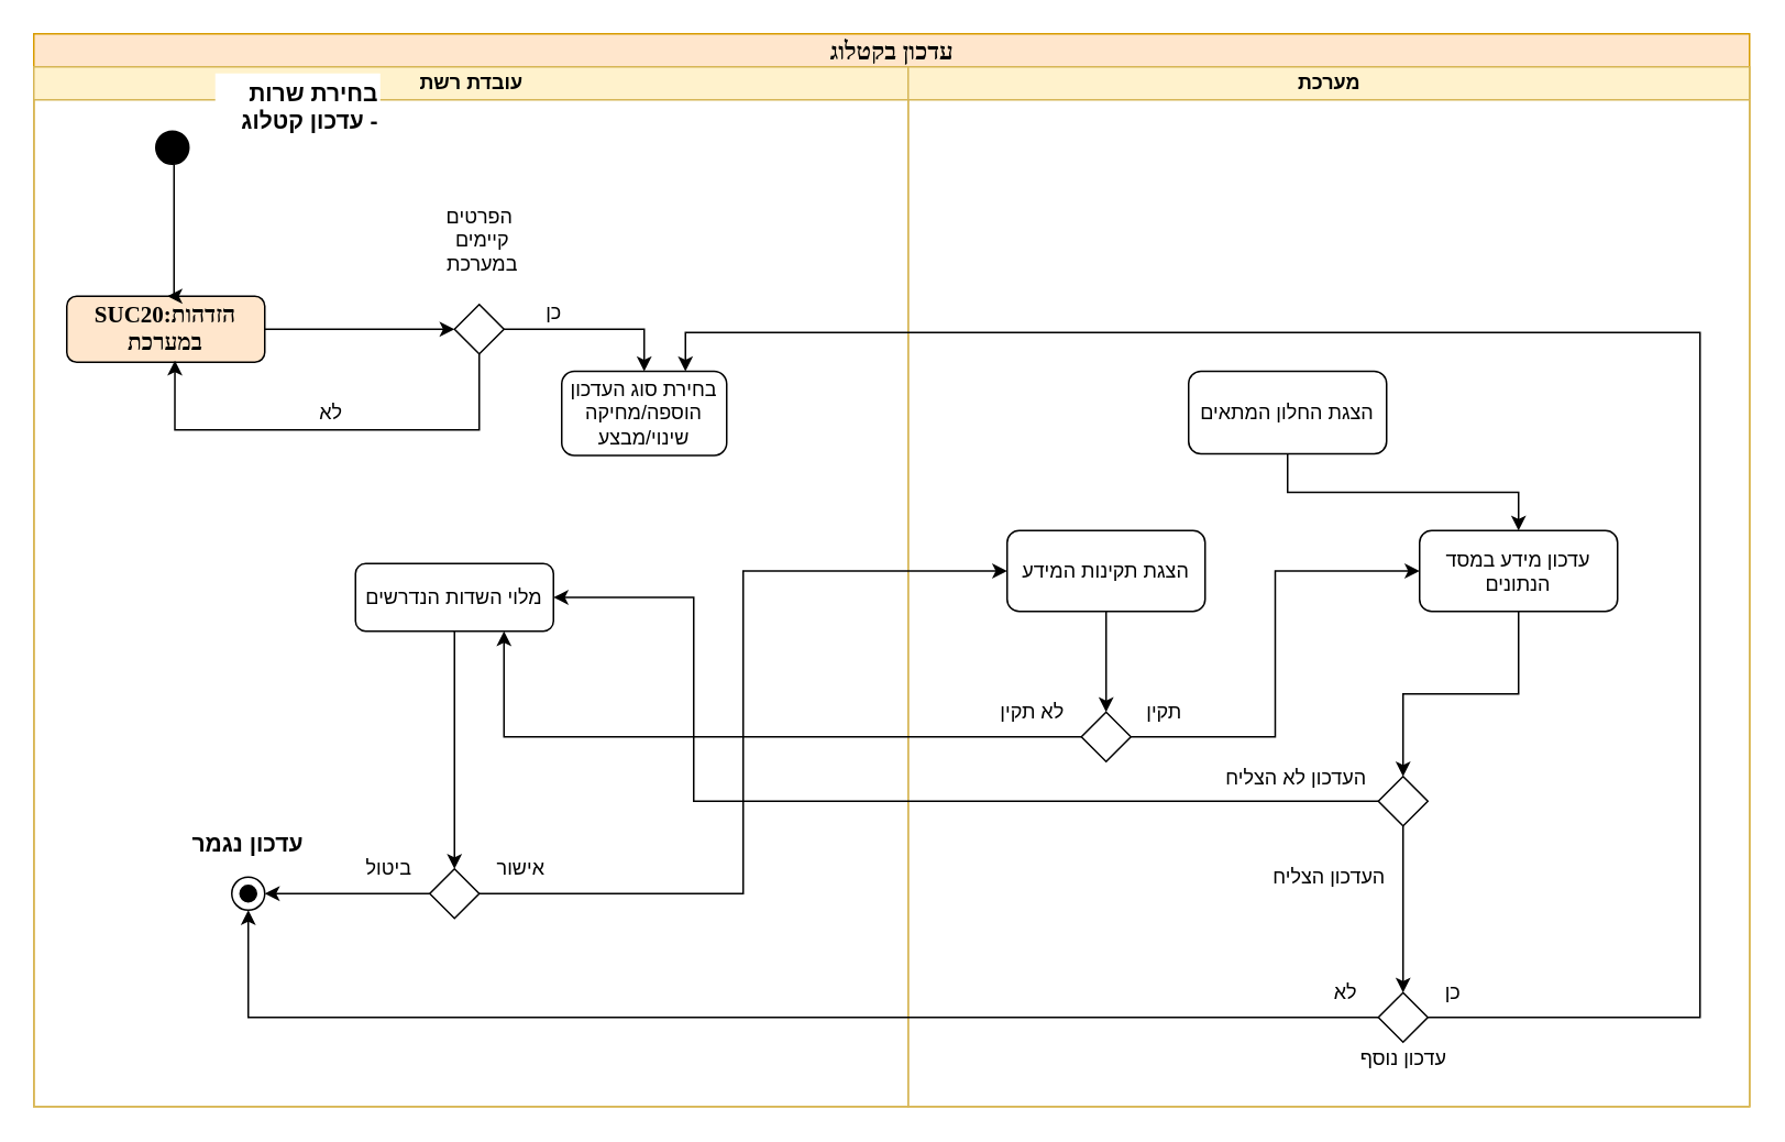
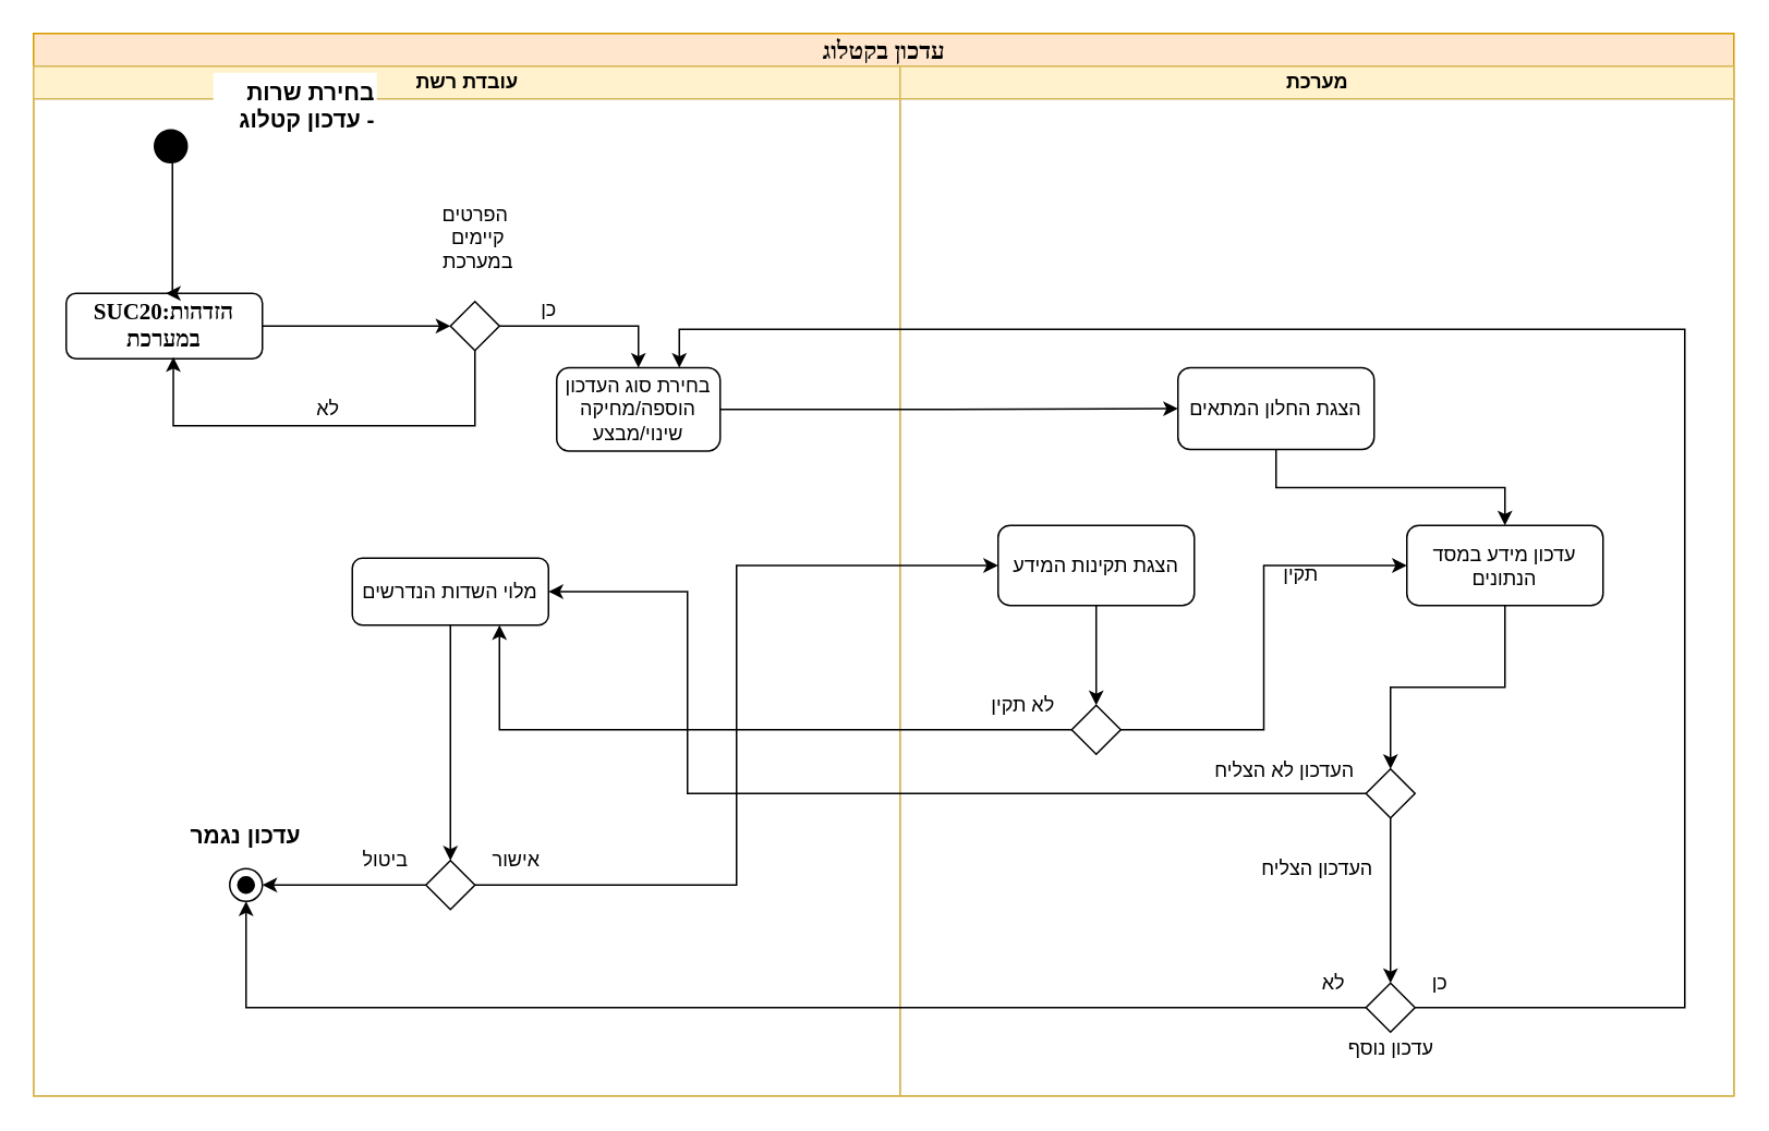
  <mxCell id="0" />
  <mxCell id="1" parent="0" />
  <mxCell id="2" value="&lt;span style=&quot;font-size: 15px&quot;&gt;עדכון בקטלוג&lt;/span&gt;" style="swimlane;html=1;childLayout=stackLayout;startSize=20;rounded=0;shadow=0;labelBackgroundColor=none;strokeWidth=1;fontFamily=Verdana;fontSize=8;align=center;fillColor=#ffe6cc;strokeColor=#d79b00;" parent="1" vertex="1"><mxGeometry x="20" y="20" width="1040" height="650" as="geometry" /></mxCell>
  <mxCell id="3" value="עובדת רשת" style="swimlane;html=1;startSize=20;fillColor=#fff2cc;strokeColor=#d6b656;" parent="2" vertex="1"><mxGeometry y="20" width="530" height="630" as="geometry" /></mxCell>
  <mxCell id="4" style="edgeStyle=orthogonalEdgeStyle;rounded=0;orthogonalLoop=1;jettySize=auto;html=1;exitX=1;exitY=0.5;exitDx=0;exitDy=0;entryX=0;entryY=0.5;entryDx=0;entryDy=0;" parent="3" source="5" target="13" edge="1"><mxGeometry relative="1" as="geometry" /></mxCell>
- <mxCell id="5" value="&lt;font style=&quot;font-size: 14px&quot;&gt;&lt;b&gt;SUC20:הזדהות במערכת&lt;/b&gt;&lt;/font&gt;" style="rounded=1;whiteSpace=wrap;html=1;shadow=0;labelBackgroundColor=none;strokeWidth=1;fontFamily=Verdana;fontSize=8;align=center;fillColor=#ffe6cc;" parent="3" vertex="1"><mxGeometry x="20" y="139" width="120" height="40" as="geometry" /></mxCell>
+ <mxCell id="5" value="&lt;font style=&quot;font-size: 14px&quot;&gt;&lt;b&gt;SUC20:הזדהות במערכת&lt;/b&gt;&lt;/font&gt;" style="rounded=1;whiteSpace=wrap;html=1;shadow=0;labelBackgroundColor=none;strokeWidth=1;fontFamily=Verdana;fontSize=8;align=center;" parent="3" vertex="1"><mxGeometry x="20" y="139" width="120" height="40" as="geometry" /></mxCell>
  <mxCell id="6" value="&lt;b&gt;בחירת שרות&lt;br&gt;עדכון קטלוג -&lt;/b&gt;" style="text;html=1;align=right;verticalAlign=middle;resizable=0;points=[];autosize=1;strokeColor=none;fillColor=default;fontSize=14;" parent="3" vertex="1"><mxGeometry x="110" y="4" width="100" height="40" as="geometry" /></mxCell>
  <mxCell id="7" style="edgeStyle=orthogonalEdgeStyle;rounded=0;orthogonalLoop=1;jettySize=auto;html=1;entryX=0.5;entryY=0;entryDx=0;entryDy=0;fontSize=14;" parent="3" edge="1"><mxGeometry relative="1" as="geometry"><mxPoint x="85" y="59" as="sourcePoint" /><mxPoint x="81" y="139" as="targetPoint" /><Array as="points"><mxPoint x="85" y="139" /></Array></mxGeometry></mxCell>
  <mxCell id="8" value="" style="ellipse;whiteSpace=wrap;html=1;aspect=fixed;fontSize=14;fillColor=#000000;strokeColor=#000000;" parent="3" vertex="1"><mxGeometry x="74" y="39" width="20" height="20" as="geometry" /></mxCell>
  <mxCell id="9" value="" style="ellipse;whiteSpace=wrap;html=1;aspect=fixed;fontSize=14;strokeColor=#000000;fillColor=none;" parent="3" vertex="1"><mxGeometry x="120" y="491" width="20" height="20" as="geometry" /></mxCell>
  <mxCell id="10" value="" style="ellipse;whiteSpace=wrap;html=1;aspect=fixed;fontSize=14;strokeColor=#000000;fillColor=#000000;" parent="3" vertex="1"><mxGeometry x="125" y="496" width="10" height="10" as="geometry" /></mxCell>
  <mxCell id="11" value="&lt;b&gt;עדכון נגמר&lt;/b&gt;" style="text;html=1;strokeColor=none;fillColor=none;align=center;verticalAlign=middle;whiteSpace=wrap;rounded=0;fontSize=14;" parent="3" vertex="1"><mxGeometry x="90" y="456" width="80" height="30" as="geometry" /></mxCell>
  <mxCell id="12" style="edgeStyle=orthogonalEdgeStyle;rounded=0;orthogonalLoop=1;jettySize=auto;html=1;exitX=0.5;exitY=1;exitDx=0;exitDy=0;entryX=0.546;entryY=0.975;entryDx=0;entryDy=0;entryPerimeter=0;" parent="3" source="13" target="5" edge="1"><mxGeometry relative="1" as="geometry"><Array as="points"><mxPoint x="270" y="220" /><mxPoint x="86" y="220" /></Array></mxGeometry></mxCell>
  <mxCell id="13" value="" style="rhombus;whiteSpace=wrap;html=1;" parent="3" vertex="1"><mxGeometry x="255" y="144" width="30" height="30" as="geometry" /></mxCell>
  <mxCell id="14" value="לא" style="text;html=1;align=center;verticalAlign=middle;resizable=0;points=[];autosize=1;strokeColor=none;fillColor=none;" parent="3" vertex="1"><mxGeometry x="165" y="200" width="30" height="20" as="geometry" /></mxCell>
  <mxCell id="15" value="כן" style="text;html=1;align=center;verticalAlign=middle;resizable=0;points=[];autosize=1;strokeColor=none;fillColor=none;" parent="3" vertex="1"><mxGeometry x="300" y="139" width="30" height="20" as="geometry" /></mxCell>
  <mxCell id="16" value="הפרטים&lt;br&gt;&amp;nbsp;קיימים&lt;br&gt;&amp;nbsp;במערכת" style="text;html=1;align=center;verticalAlign=middle;resizable=0;points=[];autosize=1;strokeColor=none;fillColor=none;" parent="3" vertex="1"><mxGeometry x="240" y="80" width="60" height="50" as="geometry" /></mxCell>
  <mxCell id="17" style="edgeStyle=orthogonalEdgeStyle;rounded=0;orthogonalLoop=1;jettySize=auto;html=1;exitX=0.5;exitY=1;exitDx=0;exitDy=0;" parent="3" source="18" target="19" edge="1"><mxGeometry relative="1" as="geometry" /></mxCell>
  <mxCell id="18" value="מלוי השדות הנדרשים" style="rounded=1;whiteSpace=wrap;html=1;" parent="3" vertex="1"><mxGeometry x="195" y="301" width="120" height="41" as="geometry" /></mxCell>
  <mxCell id="19" value="" style="rhombus;whiteSpace=wrap;html=1;" parent="3" vertex="1"><mxGeometry x="240" y="486" width="30" height="30" as="geometry" /></mxCell>
  <mxCell id="20" value="אישור" style="text;html=1;align=center;verticalAlign=middle;resizable=0;points=[];autosize=1;strokeColor=none;fillColor=none;" parent="3" vertex="1"><mxGeometry x="270" y="476" width="50" height="20" as="geometry" /></mxCell>
  <mxCell id="21" value="ביטול" style="text;html=1;align=center;verticalAlign=middle;resizable=0;points=[];autosize=1;strokeColor=none;fillColor=none;" parent="3" vertex="1"><mxGeometry x="195" y="476" width="40" height="20" as="geometry" /></mxCell>
  <mxCell id="22" value="בחירת סוג העדכון&lt;br&gt;הוספה/מחיקה&lt;br&gt;שינוי/מבצע" style="rounded=1;whiteSpace=wrap;html=1;" parent="3" vertex="1"><mxGeometry x="320" y="184.5" width="100" height="51" as="geometry" /></mxCell>
  <mxCell id="23" style="edgeStyle=orthogonalEdgeStyle;rounded=0;orthogonalLoop=1;jettySize=auto;html=1;exitX=1;exitY=0.5;exitDx=0;exitDy=0;entryX=0.5;entryY=0;entryDx=0;entryDy=0;" parent="3" source="13" target="22" edge="1"><mxGeometry relative="1" as="geometry"><mxPoint x="500" y="159" as="targetPoint" /></mxGeometry></mxCell>
  <mxCell id="24" style="edgeStyle=orthogonalEdgeStyle;rounded=0;orthogonalLoop=1;jettySize=auto;html=1;exitX=0;exitY=0.5;exitDx=0;exitDy=0;entryX=1;entryY=0.5;entryDx=0;entryDy=0;" parent="3" source="19" target="9" edge="1"><mxGeometry relative="1" as="geometry"><mxPoint x="260" y="501" as="targetPoint" /></mxGeometry></mxCell>
  <mxCell id="25" value="מערכת" style="swimlane;html=1;startSize=20;fillColor=#fff2cc;strokeColor=#d6b656;" parent="2" vertex="1"><mxGeometry x="530" y="20" width="510" height="630" as="geometry" /></mxCell>
  <mxCell id="26" style="edgeStyle=orthogonalEdgeStyle;rounded=0;orthogonalLoop=1;jettySize=auto;html=1;exitX=0.5;exitY=1;exitDx=0;exitDy=0;entryX=0.5;entryY=0;entryDx=0;entryDy=0;" parent="25" source="27" target="30" edge="1"><mxGeometry relative="1" as="geometry" /></mxCell>
  <mxCell id="27" value="עדכון מידע במסד הנתונים" style="rounded=1;whiteSpace=wrap;html=1;align=center;" parent="25" vertex="1"><mxGeometry x="310" y="281" width="120" height="49" as="geometry" /></mxCell>
  <mxCell id="28" value="הצגת החלון המתאים" style="rounded=1;whiteSpace=wrap;html=1;" parent="25" vertex="1"><mxGeometry x="170" y="184.5" width="120" height="50" as="geometry" /></mxCell>
  <mxCell id="29" style="edgeStyle=orthogonalEdgeStyle;rounded=0;orthogonalLoop=1;jettySize=auto;html=1;exitX=0.5;exitY=1;exitDx=0;exitDy=0;entryX=0.5;entryY=0;entryDx=0;entryDy=0;" parent="25" source="30" target="32" edge="1"><mxGeometry relative="1" as="geometry" /></mxCell>
  <mxCell id="30" value="" style="rhombus;whiteSpace=wrap;html=1;" parent="25" vertex="1"><mxGeometry x="285" y="430" width="30" height="30" as="geometry" /></mxCell>
  <mxCell id="31" value="העדכון הצליח" style="text;html=1;align=center;verticalAlign=middle;resizable=0;points=[];autosize=1;strokeColor=none;fillColor=none;" parent="25" vertex="1"><mxGeometry x="210" y="481" width="90" height="20" as="geometry" /></mxCell>
  <mxCell id="32" value="" style="rhombus;whiteSpace=wrap;html=1;" parent="25" vertex="1"><mxGeometry x="285" y="561" width="30" height="30" as="geometry" /></mxCell>
  <mxCell id="33" value="עדכון נוסף" style="text;html=1;align=center;verticalAlign=middle;resizable=0;points=[];autosize=1;strokeColor=none;fillColor=none;" parent="25" vertex="1"><mxGeometry x="265" y="591" width="70" height="20" as="geometry" /></mxCell>
  <mxCell id="34" value="כן" style="text;html=1;align=center;verticalAlign=middle;resizable=0;points=[];autosize=1;strokeColor=none;fillColor=none;" parent="25" vertex="1"><mxGeometry x="315" y="551" width="30" height="20" as="geometry" /></mxCell>
  <mxCell id="35" value="לא" style="text;html=1;align=center;verticalAlign=middle;resizable=0;points=[];autosize=1;strokeColor=none;fillColor=none;" parent="25" vertex="1"><mxGeometry x="250" y="551" width="30" height="20" as="geometry" /></mxCell>
  <mxCell id="36" value="העדכון לא הצליח" style="text;html=1;align=center;verticalAlign=middle;resizable=0;points=[];autosize=1;strokeColor=none;fillColor=none;" parent="25" vertex="1"><mxGeometry x="180" y="421" width="110" height="20" as="geometry" /></mxCell>
  <mxCell id="37" style="edgeStyle=orthogonalEdgeStyle;rounded=0;orthogonalLoop=1;jettySize=auto;html=1;exitX=0.5;exitY=1;exitDx=0;exitDy=0;entryX=0.5;entryY=0;entryDx=0;entryDy=0;" parent="25" source="38" target="40" edge="1"><mxGeometry relative="1" as="geometry" /></mxCell>
  <mxCell id="38" value="הצגת תקינות המידע" style="rounded=1;whiteSpace=wrap;html=1;" parent="25" vertex="1"><mxGeometry x="60" y="281" width="120" height="49" as="geometry" /></mxCell>
  <mxCell id="39" style="edgeStyle=orthogonalEdgeStyle;rounded=0;orthogonalLoop=1;jettySize=auto;html=1;exitX=1;exitY=0.5;exitDx=0;exitDy=0;entryX=0;entryY=0.5;entryDx=0;entryDy=0;" parent="25" source="40" target="27" edge="1"><mxGeometry relative="1" as="geometry" /></mxCell>
  <mxCell id="40" value="" style="rhombus;whiteSpace=wrap;html=1;" parent="25" vertex="1"><mxGeometry x="105" y="391" width="30" height="30" as="geometry" /></mxCell>
  <mxCell id="41" value="לא תקין" style="text;html=1;align=center;verticalAlign=middle;resizable=0;points=[];autosize=1;strokeColor=none;fillColor=none;" parent="25" vertex="1"><mxGeometry x="45" y="381" width="60" height="20" as="geometry" /></mxCell>
- <mxCell id="42" value="תקין" style="text;html=1;align=center;verticalAlign=middle;resizable=0;points=[];autosize=1;strokeColor=none;fillColor=none;" parent="25" vertex="1"><mxGeometry x="135" y="381" width="40" height="20" as="geometry" /></mxCell>
+ <mxCell id="42" value="תקין" style="text;html=1;align=center;verticalAlign=middle;resizable=0;points=[];autosize=1;strokeColor=none;fillColor=none;" parent="25" vertex="1"><mxGeometry x="225" y="301" width="40" height="20" as="geometry" /></mxCell>
+ <mxCell id="43" style="edgeStyle=orthogonalEdgeStyle;rounded=0;orthogonalLoop=1;jettySize=auto;html=1;exitX=1;exitY=0.5;exitDx=0;exitDy=0;entryX=0;entryY=0.5;entryDx=0;entryDy=0;" parent="2" source="22" target="28" edge="1"><mxGeometry relative="1" as="geometry" /></mxCell>
  <mxCell id="44" style="edgeStyle=orthogonalEdgeStyle;rounded=0;orthogonalLoop=1;jettySize=auto;html=1;exitX=0.5;exitY=1;exitDx=0;exitDy=0;" parent="2" source="28" target="27" edge="1"><mxGeometry relative="1" as="geometry" /></mxCell>
  <mxCell id="45" style="edgeStyle=orthogonalEdgeStyle;rounded=0;orthogonalLoop=1;jettySize=auto;html=1;exitX=0;exitY=0.5;exitDx=0;exitDy=0;entryX=1;entryY=0.5;entryDx=0;entryDy=0;" parent="2" source="30" target="18" edge="1"><mxGeometry relative="1" as="geometry"><mxPoint x="560" y="465.286" as="targetPoint" /><Array as="points"><mxPoint x="400" y="465" /><mxPoint x="400" y="341" /></Array></mxGeometry></mxCell>
  <mxCell id="46" style="edgeStyle=orthogonalEdgeStyle;rounded=0;orthogonalLoop=1;jettySize=auto;html=1;exitX=1;exitY=0.5;exitDx=0;exitDy=0;entryX=0.75;entryY=0;entryDx=0;entryDy=0;" parent="2" source="32" target="22" edge="1"><mxGeometry relative="1" as="geometry"><Array as="points"><mxPoint x="1010" y="596" /><mxPoint x="1010" y="181" /><mxPoint x="395" y="181" /></Array></mxGeometry></mxCell>
  <mxCell id="47" style="edgeStyle=orthogonalEdgeStyle;rounded=0;orthogonalLoop=1;jettySize=auto;html=1;exitX=0;exitY=0.5;exitDx=0;exitDy=0;entryX=0.5;entryY=1;entryDx=0;entryDy=0;" parent="2" source="32" target="9" edge="1"><mxGeometry relative="1" as="geometry" /></mxCell>
  <mxCell id="48" style="edgeStyle=orthogonalEdgeStyle;rounded=0;orthogonalLoop=1;jettySize=auto;html=1;exitX=1;exitY=0.5;exitDx=0;exitDy=0;entryX=0;entryY=0.5;entryDx=0;entryDy=0;" parent="2" source="19" target="38" edge="1"><mxGeometry relative="1" as="geometry" /></mxCell>
  <mxCell id="49" style="edgeStyle=orthogonalEdgeStyle;rounded=0;orthogonalLoop=1;jettySize=auto;html=1;exitX=0;exitY=0.5;exitDx=0;exitDy=0;entryX=0.75;entryY=1;entryDx=0;entryDy=0;" parent="2" source="40" target="18" edge="1"><mxGeometry relative="1" as="geometry" /></mxCell>
